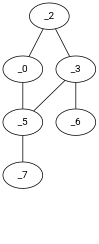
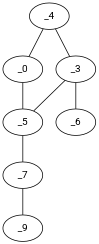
  graph {
    fontname=Roboto
    node [charge=0 chem=1 fontname=Roboto symbol="C  " x=3.7321 y=-0.6036]
    edge [fontname=Roboto valence=1]
    _3 [y=0.3964]
-   _2 [x=4.7321 y=0.3964]
+   _2 [x=4.7321 y=0.3964 label=_4]
    n3 [chem=4 label=_0 symbol="N  " x=4.7321]
    _5
    _6 [x=2.866 y=0.8964]
    _7 [x=2.866 y=-1.1036]
+   _9 [x=2]
    _3 -- _5
    _3 -- _6
    _2 -- _3
    _2 -- n3
    n3 -- _5
    _5 -- _7
+   _7 -- _9
  }
